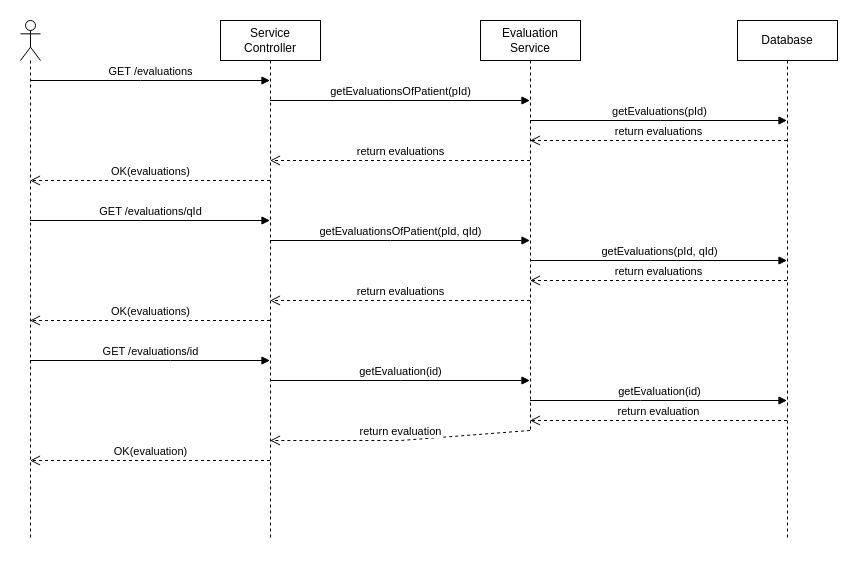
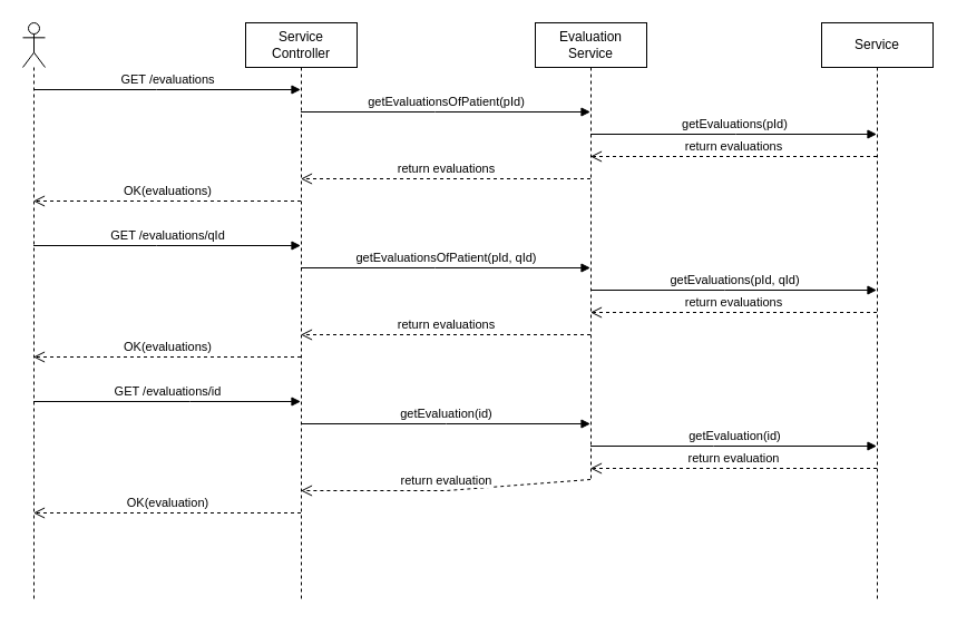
  <mxCell id="0" />
  <mxCell id="1" parent="0" />
  <mxCell id="2" value="" style="shape=umlLifeline;participant=umlActor;perimeter=lifelinePerimeter;whiteSpace=wrap;html=1;container=1;collapsible=0;recursiveResize=0;verticalAlign=top;spacingTop=36;outlineConnect=0;" parent="1" vertex="1"><mxGeometry x="20" width="20" height="520" as="geometry" y="20" /></mxCell>
  <mxCell id="3" value="Service&lt;br&gt;Controller" style="shape=umlLifeline;perimeter=lifelinePerimeter;whiteSpace=wrap;html=1;container=1;collapsible=0;recursiveResize=0;outlineConnect=0;" parent="1" vertex="1"><mxGeometry x="220" width="100" height="520" as="geometry" y="20" /></mxCell>
  <mxCell id="4" value="Evaluation&lt;br&gt;Service" style="shape=umlLifeline;perimeter=lifelinePerimeter;whiteSpace=wrap;html=1;container=1;collapsible=0;recursiveResize=0;outlineConnect=0;" parent="1" vertex="1"><mxGeometry x="480" y="20" width="100" height="410" as="geometry" /></mxCell>
- <mxCell id="5" value="Database" style="shape=umlLifeline;perimeter=lifelinePerimeter;whiteSpace=wrap;html=1;container=1;collapsible=0;recursiveResize=0;outlineConnect=0;" parent="1" vertex="1"><mxGeometry x="737" width="100" height="520" as="geometry" y="20" /></mxCell>
+ <mxCell id="5" value="Service" style="shape=umlLifeline;perimeter=lifelinePerimeter;whiteSpace=wrap;html=1;container=1;collapsible=0;recursiveResize=0;outlineConnect=0;" parent="1" vertex="1"><mxGeometry x="737" width="100" height="520" as="geometry" y="20" /></mxCell>
  <mxCell id="6" value="GET /evaluations" style="html=1;verticalAlign=bottom;endArrow=block;rounded=0;" parent="1" source="2" target="3" edge="1"><mxGeometry width="80" relative="1" as="geometry"><mxPoint x="120" y="130" as="sourcePoint" /><mxPoint x="200" y="130" as="targetPoint" /><Array as="points"><mxPoint x="140" y="80" /></Array></mxGeometry></mxCell>
  <mxCell id="7" value="getEvaluationsOfPatient(pId)" style="html=1;verticalAlign=bottom;endArrow=block;rounded=0;" parent="1" source="3" target="4" edge="1"><mxGeometry width="80" relative="1" as="geometry"><mxPoint x="380" y="190" as="sourcePoint" /><mxPoint x="460" y="190" as="targetPoint" /><Array as="points"><mxPoint x="390" y="100" /></Array></mxGeometry></mxCell>
  <mxCell id="8" value="getEvaluations(pId)" style="html=1;verticalAlign=bottom;endArrow=block;rounded=0;" parent="1" source="4" target="5" edge="1"><mxGeometry width="80" relative="1" as="geometry"><mxPoint x="630" y="140" as="sourcePoint" /><mxPoint x="710" y="140" as="targetPoint" /><Array as="points"><mxPoint x="660" y="120" /></Array></mxGeometry></mxCell>
  <mxCell id="9" value="return evaluations" style="html=1;verticalAlign=bottom;endArrow=open;dashed=1;endSize=8;rounded=0;" parent="1" source="5" target="4" edge="1"><mxGeometry relative="1" as="geometry"><mxPoint x="740" y="190" as="sourcePoint" /><mxPoint x="660" y="190" as="targetPoint" /><Array as="points"><mxPoint x="650" y="140" /></Array></mxGeometry></mxCell>
  <mxCell id="10" value="return evaluations" style="html=1;verticalAlign=bottom;endArrow=open;dashed=1;endSize=8;rounded=0;" parent="1" source="4" target="3" edge="1"><mxGeometry relative="1" as="geometry"><mxPoint x="410" y="190" as="sourcePoint" /><mxPoint x="330" y="190" as="targetPoint" /><Array as="points"><mxPoint x="410" y="160" /></Array></mxGeometry></mxCell>
  <mxCell id="11" value="OK(evaluations)" style="html=1;verticalAlign=bottom;endArrow=open;dashed=1;endSize=8;rounded=0;" parent="1" source="3" target="2" edge="1"><mxGeometry x="-0.004" relative="1" as="geometry"><mxPoint x="190" y="250" as="sourcePoint" /><mxPoint x="110" y="250" as="targetPoint" /><Array as="points"><mxPoint x="150" y="180" /></Array><mxPoint as="offset" /></mxGeometry></mxCell>
  <mxCell id="12" value="GET /evaluations/id" style="html=1;verticalAlign=bottom;endArrow=block;rounded=0;" parent="1" source="2" target="3" edge="1"><mxGeometry width="80" relative="1" as="geometry"><mxPoint x="60" y="250" as="sourcePoint" /><mxPoint x="140" y="250" as="targetPoint" /><Array as="points"><mxPoint x="170" y="360" /></Array></mxGeometry></mxCell>
  <mxCell id="13" value="getEvaluation(id)" style="html=1;verticalAlign=bottom;endArrow=block;rounded=0;" parent="1" source="3" target="4" edge="1"><mxGeometry width="80" relative="1" as="geometry"><mxPoint x="360" y="310" as="sourcePoint" /><mxPoint x="440" y="310" as="targetPoint" /><Array as="points"><mxPoint x="400" y="380" /></Array></mxGeometry></mxCell>
  <mxCell id="14" value="getEvaluation(id)" style="html=1;verticalAlign=bottom;endArrow=block;rounded=0;" parent="1" source="4" target="5" edge="1"><mxGeometry width="80" relative="1" as="geometry"><mxPoint x="630" y="270" as="sourcePoint" /><mxPoint x="710" y="270" as="targetPoint" /><Array as="points"><mxPoint x="640" y="400" /></Array></mxGeometry></mxCell>
  <mxCell id="15" value="return evaluation" style="html=1;verticalAlign=bottom;endArrow=open;dashed=1;endSize=8;rounded=0;" parent="1" source="5" target="4" edge="1"><mxGeometry relative="1" as="geometry"><mxPoint x="710" y="300" as="sourcePoint" /><mxPoint x="630" y="300" as="targetPoint" /><Array as="points"><mxPoint x="640" y="420" /></Array></mxGeometry></mxCell>
  <mxCell id="16" value="return evaluation" style="html=1;verticalAlign=bottom;endArrow=open;dashed=1;endSize=8;rounded=0;" parent="1" source="4" target="3" edge="1"><mxGeometry relative="1" as="geometry"><mxPoint x="370" y="370" as="sourcePoint" /><mxPoint x="113" y="370" as="targetPoint" /><Array as="points"><mxPoint x="400" y="440" /></Array></mxGeometry></mxCell>
  <mxCell id="17" value="OK(evaluation)" style="html=1;verticalAlign=bottom;endArrow=open;dashed=1;endSize=8;rounded=0;" parent="1" source="3" target="2" edge="1"><mxGeometry relative="1" as="geometry"><mxPoint x="190" y="340" as="sourcePoint" /><mxPoint x="110" y="340" as="targetPoint" /><Array as="points"><mxPoint x="150" y="460" /></Array></mxGeometry></mxCell>
  <mxCell id="18" value="GET /evaluations/qId" style="html=1;verticalAlign=bottom;endArrow=block;rounded=0;" parent="1" source="2" target="3" edge="1"><mxGeometry width="80" relative="1" as="geometry"><mxPoint x="100" y="240" as="sourcePoint" /><mxPoint x="180" y="240" as="targetPoint" /><Array as="points"><mxPoint x="140" y="220" /></Array></mxGeometry></mxCell>
  <mxCell id="19" value="getEvaluationsOfPatient(pId, qId)" style="html=1;verticalAlign=bottom;endArrow=block;rounded=0;" parent="1" source="3" target="4" edge="1"><mxGeometry width="80" relative="1" as="geometry"><mxPoint x="360" y="260" as="sourcePoint" /><mxPoint x="440" y="260" as="targetPoint" /><Array as="points"><mxPoint x="390" y="240" /></Array></mxGeometry></mxCell>
  <mxCell id="20" value="getEvaluations(pId, qId)" style="html=1;verticalAlign=bottom;endArrow=block;rounded=0;" parent="1" source="4" target="5" edge="1"><mxGeometry width="80" relative="1" as="geometry"><mxPoint x="610" y="280" as="sourcePoint" /><mxPoint x="690" y="280" as="targetPoint" /><Array as="points"><mxPoint x="650" y="260" /></Array></mxGeometry></mxCell>
  <mxCell id="21" value="return evaluations" style="html=1;verticalAlign=bottom;endArrow=open;dashed=1;endSize=8;rounded=0;" parent="1" source="5" target="4" edge="1"><mxGeometry relative="1" as="geometry"><mxPoint x="660" y="290" as="sourcePoint" /><mxPoint x="580" y="290" as="targetPoint" /></mxGeometry></mxCell>
  <mxCell id="22" value="return evaluations" style="html=1;verticalAlign=bottom;endArrow=open;dashed=1;endSize=8;rounded=0;" parent="1" source="4" target="3" edge="1"><mxGeometry relative="1" as="geometry"><mxPoint x="450" y="320" as="sourcePoint" /><mxPoint x="370" y="320" as="targetPoint" /><Array as="points"><mxPoint x="400" y="300" /></Array></mxGeometry></mxCell>
  <mxCell id="23" value="OK(evaluations)" style="html=1;verticalAlign=bottom;endArrow=open;dashed=1;endSize=8;rounded=0;" parent="1" source="3" target="2" edge="1"><mxGeometry relative="1" as="geometry"><mxPoint x="190" y="340" as="sourcePoint" /><mxPoint x="110" y="340" as="targetPoint" /><Array as="points"><mxPoint x="150" y="320" /></Array></mxGeometry></mxCell>
